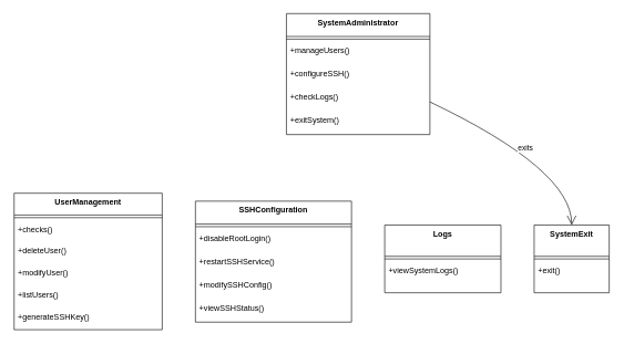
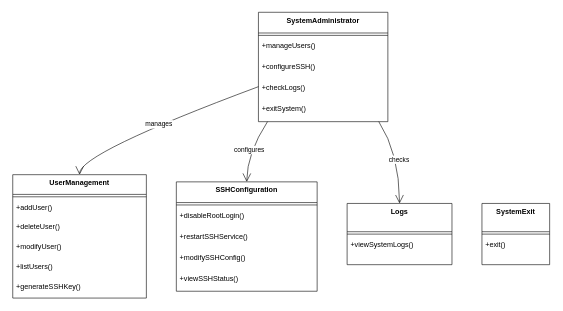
  <mxCell id="0" />
  <mxCell id="1" parent="0" />
  <mxCell id="2" value="SystemAdministrator" style="swimlane;fontStyle=1;align=center;verticalAlign=top;childLayout=stackLayout;horizontal=1;startSize=34.545;horizontalStack=0;resizeParent=1;resizeParentMax=0;resizeLast=0;collapsible=0;marginBottom=0;" vertex="1" parent="1"><mxGeometry x="430" y="20" width="216" height="182.545" as="geometry" /></mxCell>
  <mxCell id="3" style="line;strokeWidth=1;fillColor=none;align=left;verticalAlign=middle;spacingTop=-1;spacingLeft=3;spacingRight=3;rotatable=0;labelPosition=right;points=[];portConstraint=eastwest;strokeColor=inherit;" vertex="1" parent="2"><mxGeometry y="34.545" width="216" height="8" as="geometry" /></mxCell>
  <mxCell id="4" value="+manageUsers()" style="text;strokeColor=none;fillColor=none;align=left;verticalAlign=top;spacingLeft=4;spacingRight=4;overflow=hidden;rotatable=0;points=[[0,0.5],[1,0.5]];portConstraint=eastwest;" vertex="1" parent="2"><mxGeometry y="42.545" width="216" height="35" as="geometry" /></mxCell>
  <mxCell id="5" value="+configureSSH()" style="text;strokeColor=none;fillColor=none;align=left;verticalAlign=top;spacingLeft=4;spacingRight=4;overflow=hidden;rotatable=0;points=[[0,0.5],[1,0.5]];portConstraint=eastwest;" vertex="1" parent="2"><mxGeometry y="77.545" width="216" height="35" as="geometry" /></mxCell>
  <mxCell id="6" value="+checkLogs()" style="text;strokeColor=none;fillColor=none;align=left;verticalAlign=top;spacingLeft=4;spacingRight=4;overflow=hidden;rotatable=0;points=[[0,0.5],[1,0.5]];portConstraint=eastwest;" vertex="1" parent="2"><mxGeometry y="112.545" width="216" height="35" as="geometry" /></mxCell>
  <mxCell id="7" value="+exitSystem()" style="text;strokeColor=none;fillColor=none;align=left;verticalAlign=top;spacingLeft=4;spacingRight=4;overflow=hidden;rotatable=0;points=[[0,0.5],[1,0.5]];portConstraint=eastwest;" vertex="1" parent="2"><mxGeometry y="147.545" width="216" height="35" as="geometry" /></mxCell>
  <mxCell id="8" value="UserManagement" style="swimlane;fontStyle=1;align=center;verticalAlign=top;childLayout=stackLayout;horizontal=1;startSize=32.923;horizontalStack=0;resizeParent=1;resizeParentMax=0;resizeLast=0;collapsible=0;marginBottom=0;" vertex="1" parent="1"><mxGeometry x="20" y="291" width="223" height="205.923" as="geometry" /></mxCell>
  <mxCell id="9" style="line;strokeWidth=1;fillColor=none;align=left;verticalAlign=middle;spacingTop=-1;spacingLeft=3;spacingRight=3;rotatable=0;labelPosition=right;points=[];portConstraint=eastwest;strokeColor=inherit;" vertex="1" parent="8"><mxGeometry y="32.923" width="223" height="8" as="geometry" /></mxCell>
- <mxCell id="10" value="+checks()" style="text;strokeColor=none;fillColor=none;align=left;verticalAlign=top;spacingLeft=4;spacingRight=4;overflow=hidden;rotatable=0;points=[[0,0.5],[1,0.5]];portConstraint=eastwest;" vertex="1" parent="8"><mxGeometry y="40.923" width="223" height="33" as="geometry" /></mxCell>
+ <mxCell id="10" value="+addUser()" style="text;strokeColor=none;fillColor=none;align=left;verticalAlign=top;spacingLeft=4;spacingRight=4;overflow=hidden;rotatable=0;points=[[0,0.5],[1,0.5]];portConstraint=eastwest;" vertex="1" parent="8"><mxGeometry y="40.923" width="223" height="33" as="geometry" /></mxCell>
  <mxCell id="11" value="+deleteUser()" style="text;strokeColor=none;fillColor=none;align=left;verticalAlign=top;spacingLeft=4;spacingRight=4;overflow=hidden;rotatable=0;points=[[0,0.5],[1,0.5]];portConstraint=eastwest;" vertex="1" parent="8"><mxGeometry y="73.923" width="223" height="33" as="geometry" /></mxCell>
  <mxCell id="12" value="+modifyUser()" style="text;strokeColor=none;fillColor=none;align=left;verticalAlign=top;spacingLeft=4;spacingRight=4;overflow=hidden;rotatable=0;points=[[0,0.5],[1,0.5]];portConstraint=eastwest;" vertex="1" parent="8"><mxGeometry y="106.923" width="223" height="33" as="geometry" /></mxCell>
  <mxCell id="13" value="+listUsers()" style="text;strokeColor=none;fillColor=none;align=left;verticalAlign=top;spacingLeft=4;spacingRight=4;overflow=hidden;rotatable=0;points=[[0,0.5],[1,0.5]];portConstraint=eastwest;" vertex="1" parent="8"><mxGeometry y="139.923" width="223" height="33" as="geometry" /></mxCell>
  <mxCell id="14" value="+generateSSHKey()" style="text;strokeColor=none;fillColor=none;align=left;verticalAlign=top;spacingLeft=4;spacingRight=4;overflow=hidden;rotatable=0;points=[[0,0.5],[1,0.5]];portConstraint=eastwest;" vertex="1" parent="8"><mxGeometry y="172.923" width="223" height="33" as="geometry" /></mxCell>
  <mxCell id="15" value="SSHConfiguration" style="swimlane;fontStyle=1;align=center;verticalAlign=top;childLayout=stackLayout;horizontal=1;startSize=34.545;horizontalStack=0;resizeParent=1;resizeParentMax=0;resizeLast=0;collapsible=0;marginBottom=0;" vertex="1" parent="1"><mxGeometry x="293" y="303" width="235" height="182.545" as="geometry" /></mxCell>
  <mxCell id="16" style="line;strokeWidth=1;fillColor=none;align=left;verticalAlign=middle;spacingTop=-1;spacingLeft=3;spacingRight=3;rotatable=0;labelPosition=right;points=[];portConstraint=eastwest;strokeColor=inherit;" vertex="1" parent="15"><mxGeometry y="34.545" width="235" height="8" as="geometry" /></mxCell>
  <mxCell id="17" value="+disableRootLogin()" style="text;strokeColor=none;fillColor=none;align=left;verticalAlign=top;spacingLeft=4;spacingRight=4;overflow=hidden;rotatable=0;points=[[0,0.5],[1,0.5]];portConstraint=eastwest;" vertex="1" parent="15"><mxGeometry y="42.545" width="235" height="35" as="geometry" /></mxCell>
  <mxCell id="18" value="+restartSSHService()" style="text;strokeColor=none;fillColor=none;align=left;verticalAlign=top;spacingLeft=4;spacingRight=4;overflow=hidden;rotatable=0;points=[[0,0.5],[1,0.5]];portConstraint=eastwest;" vertex="1" parent="15"><mxGeometry y="77.545" width="235" height="35" as="geometry" /></mxCell>
  <mxCell id="19" value="+modifySSHConfig()" style="text;strokeColor=none;fillColor=none;align=left;verticalAlign=top;spacingLeft=4;spacingRight=4;overflow=hidden;rotatable=0;points=[[0,0.5],[1,0.5]];portConstraint=eastwest;" vertex="1" parent="15"><mxGeometry y="112.545" width="235" height="35" as="geometry" /></mxCell>
  <mxCell id="20" value="+viewSSHStatus()" style="text;strokeColor=none;fillColor=none;align=left;verticalAlign=top;spacingLeft=4;spacingRight=4;overflow=hidden;rotatable=0;points=[[0,0.5],[1,0.5]];portConstraint=eastwest;" vertex="1" parent="15"><mxGeometry y="147.545" width="235" height="35" as="geometry" /></mxCell>
  <mxCell id="21" value="Logs" style="swimlane;fontStyle=1;align=center;verticalAlign=top;childLayout=stackLayout;horizontal=1;startSize=47.2;horizontalStack=0;resizeParent=1;resizeParentMax=0;resizeLast=0;collapsible=0;marginBottom=0;" vertex="1" parent="1"><mxGeometry x="578" y="339" width="175" height="102.2" as="geometry" /></mxCell>
  <mxCell id="22" style="line;strokeWidth=1;fillColor=none;align=left;verticalAlign=middle;spacingTop=-1;spacingLeft=3;spacingRight=3;rotatable=0;labelPosition=right;points=[];portConstraint=eastwest;strokeColor=inherit;" vertex="1" parent="21"><mxGeometry y="47.2" width="175" height="8" as="geometry" /></mxCell>
  <mxCell id="23" value="+viewSystemLogs()" style="text;strokeColor=none;fillColor=none;align=left;verticalAlign=top;spacingLeft=4;spacingRight=4;overflow=hidden;rotatable=0;points=[[0,0.5],[1,0.5]];portConstraint=eastwest;" vertex="1" parent="21"><mxGeometry y="55.2" width="175" height="47" as="geometry" /></mxCell>
  <mxCell id="24" value="SystemExit" style="swimlane;fontStyle=1;align=center;verticalAlign=top;childLayout=stackLayout;horizontal=1;startSize=47.2;horizontalStack=0;resizeParent=1;resizeParentMax=0;resizeLast=0;collapsible=0;marginBottom=0;" vertex="1" parent="1"><mxGeometry x="803" y="339" width="113" height="102.2" as="geometry" /></mxCell>
  <mxCell id="25" style="line;strokeWidth=1;fillColor=none;align=left;verticalAlign=middle;spacingTop=-1;spacingLeft=3;spacingRight=3;rotatable=0;labelPosition=right;points=[];portConstraint=eastwest;strokeColor=inherit;" vertex="1" parent="24"><mxGeometry y="47.2" width="113" height="8" as="geometry" /></mxCell>
  <mxCell id="26" value="+exit()" style="text;strokeColor=none;fillColor=none;align=left;verticalAlign=top;spacingLeft=4;spacingRight=4;overflow=hidden;rotatable=0;points=[[0,0.5],[1,0.5]];portConstraint=eastwest;" vertex="1" parent="24"><mxGeometry y="55.2" width="113" height="47" as="geometry" /></mxCell>
- <mxCell id="30" value="exits" style="curved=1;startArrow=none;endArrow=open;endSize=12;exitX=1;exitY=0.73;entryX=0.5;entryY=0;rounded=0;" edge="1" parent="1" source="2" target="24"><mxGeometry relative="1" as="geometry"><Array as="points"><mxPoint x="859" y="255" /></Array></mxGeometry></mxCell>
+ <mxCell id="27" value="manages" style="curved=1;startArrow=none;endArrow=open;endSize=12;exitX=0;exitY=0.68;entryX=0.5;entryY=0;rounded=0;" edge="1" parent="1" source="2" target="8"><mxGeometry relative="1" as="geometry"><Array as="points"><mxPoint x="132" y="255" /></Array></mxGeometry></mxCell>
+ <mxCell id="28" value="configures" style="curved=1;startArrow=none;endArrow=open;endSize=12;exitX=0.07;exitY=1;entryX=0.5;entryY=0;rounded=0;" edge="1" parent="1" source="2" target="15"><mxGeometry relative="1" as="geometry"><Array as="points"><mxPoint x="411" y="255" /></Array></mxGeometry></mxCell>
+ <mxCell id="29" value="checks" style="curved=1;startArrow=none;endArrow=open;endSize=12;exitX=0.93;exitY=1;entryX=0.5;entryY=0;rounded=0;" edge="1" parent="1" source="2" target="21"><mxGeometry relative="1" as="geometry"><Array as="points"><mxPoint x="665" y="255" /></Array></mxGeometry></mxCell>
